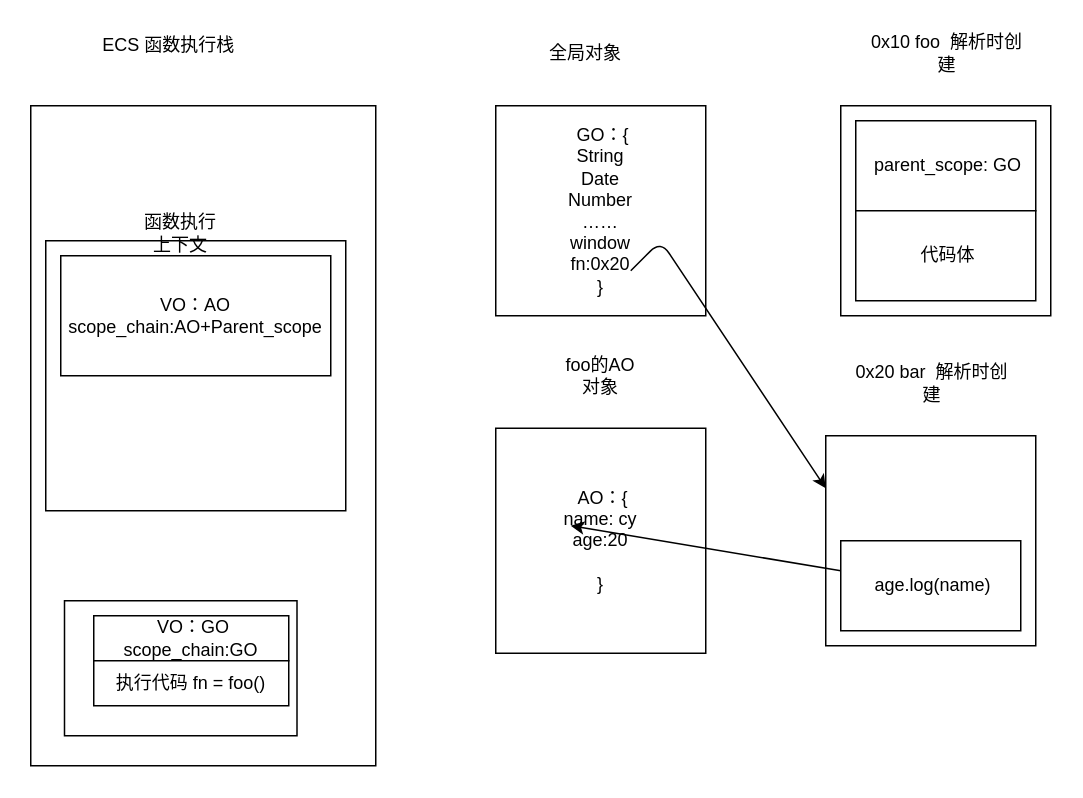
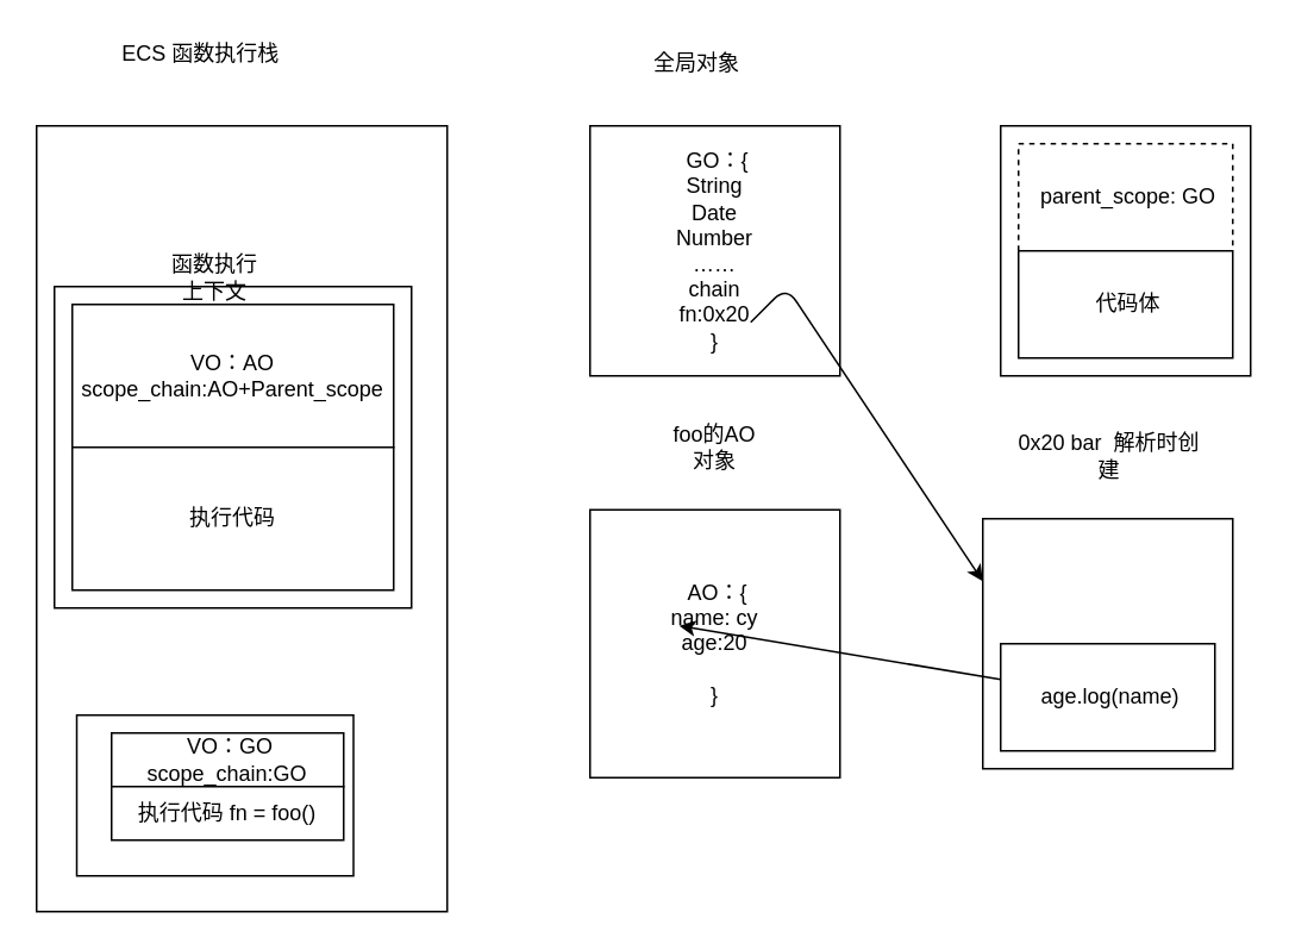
  <mxCell id="0" />
  <mxCell id="1" parent="0" />
  <mxCell id="2" value="" style="rounded=0;whiteSpace=wrap;html=1;" parent="1" vertex="1"><mxGeometry x="20" y="70" width="230" height="440" as="geometry" /></mxCell>
  <mxCell id="3" value="&amp;nbsp;ECS 函数执行栈" style="text;html=1;align=center;verticalAlign=middle;resizable=0;points=[];autosize=1;strokeColor=none;fillColor=none;" parent="1" vertex="1"><mxGeometry x="55" y="20" width="110" height="20" as="geometry" /></mxCell>
  <mxCell id="4" value="" style="rounded=0;whiteSpace=wrap;html=1;" parent="1" vertex="1"><mxGeometry x="42.5" y="400" width="155" height="90" as="geometry" /></mxCell>
  <mxCell id="5" value="&amp;nbsp;VO：GO&lt;br&gt;scope_chain:GO" style="rounded=0;whiteSpace=wrap;html=1;" parent="1" vertex="1"><mxGeometry x="62" y="410" width="130" height="30" as="geometry" /></mxCell>
  <mxCell id="6" value="执行代码 fn = foo()" style="rounded=0;whiteSpace=wrap;html=1;" parent="1" vertex="1"><mxGeometry x="62" y="440" width="130" height="30" as="geometry" /></mxCell>
- <mxCell id="7" value="&amp;nbsp;GO：{&lt;br&gt;String&lt;br&gt;Date&lt;br&gt;Number&lt;br&gt;……&lt;br&gt;window&lt;br&gt;fn:0x20&lt;br&gt;}" style="rounded=0;whiteSpace=wrap;html=1;" parent="1" vertex="1"><mxGeometry x="330" y="70" width="140" height="140" as="geometry" /></mxCell>
+ <mxCell id="7" value="&amp;nbsp;GO：{&lt;br&gt;String&lt;br&gt;Date&lt;br&gt;Number&lt;br&gt;……&lt;br&gt;chain&lt;br&gt;fn:0x20&lt;br&gt;}" style="rounded=0;whiteSpace=wrap;html=1;" parent="1" vertex="1"><mxGeometry x="330" y="70" width="140" height="140" as="geometry" /></mxCell>
  <mxCell id="8" value="全局对象" style="text;html=1;strokeColor=none;fillColor=none;align=center;verticalAlign=middle;whiteSpace=wrap;rounded=0;" parent="1" vertex="1"><mxGeometry x="360" y="20" width="60" height="30" as="geometry" /></mxCell>
  <mxCell id="9" value="" style="rounded=0;whiteSpace=wrap;html=1;" parent="1" vertex="1"><mxGeometry x="560" y="70" width="140" height="140" as="geometry" /></mxCell>
- <mxCell id="10" value="0x10 foo&amp;nbsp; 解析时创建" style="text;html=1;strokeColor=none;fillColor=none;align=center;verticalAlign=middle;whiteSpace=wrap;rounded=0;" parent="1" vertex="1"><mxGeometry x="576" y="20" width="110" height="30" as="geometry" /></mxCell>
- <mxCell id="11" value="&amp;nbsp;parent_scope: GO" style="rounded=0;whiteSpace=wrap;html=1;" parent="1" vertex="1"><mxGeometry x="570" y="80" width="120" height="60" as="geometry" /></mxCell>
+ <mxCell id="11" value="&amp;nbsp;parent_scope: GO" style="rounded=0;whiteSpace=wrap;html=1;dashed=1;" parent="1" vertex="1"><mxGeometry x="570" y="80" width="120" height="60" as="geometry" /></mxCell>
  <mxCell id="12" value="&amp;nbsp;代码体" style="rounded=0;whiteSpace=wrap;html=1;" parent="1" vertex="1"><mxGeometry x="570" y="140" width="120" height="60" as="geometry" /></mxCell>
  <mxCell id="13" value="" style="rounded=0;whiteSpace=wrap;html=1;" parent="1" vertex="1"><mxGeometry x="30" y="160" width="200" height="180" as="geometry" /></mxCell>
  <mxCell id="14" value="VO：AO&lt;br&gt;scope_chain:AO+Parent_scope" style="rounded=0;whiteSpace=wrap;html=1;" parent="1" vertex="1"><mxGeometry x="40" y="170" width="180" height="80" as="geometry" /></mxCell>
  <mxCell id="15" value="函数执行上下文" style="text;html=1;strokeColor=none;fillColor=none;align=center;verticalAlign=middle;whiteSpace=wrap;rounded=0;" parent="1" vertex="1"><mxGeometry x="90" y="140" width="60" height="30" as="geometry" /></mxCell>
+ <mxCell id="16" value="&amp;nbsp;执行代码&amp;nbsp;" style="rounded=0;whiteSpace=wrap;html=1;" parent="1" vertex="1"><mxGeometry x="40" y="250" width="180" height="80" as="geometry" /></mxCell>
  <mxCell id="17" value="&amp;nbsp;AO：{&lt;br&gt;name: cy&lt;br&gt;age:20&lt;br&gt;&lt;br&gt;}" style="rounded=0;whiteSpace=wrap;html=1;" parent="1" vertex="1"><mxGeometry x="330" y="285" width="140" height="150" as="geometry" /></mxCell>
  <mxCell id="18" value="" style="rounded=0;whiteSpace=wrap;html=1;" parent="1" vertex="1"><mxGeometry x="550" y="290" width="140" height="140" as="geometry" /></mxCell>
  <mxCell id="19" value="0x20 bar&amp;nbsp; 解析时创建" style="text;html=1;strokeColor=none;fillColor=none;align=center;verticalAlign=middle;whiteSpace=wrap;rounded=0;" parent="1" vertex="1"><mxGeometry x="566" y="240" width="110" height="30" as="geometry" /></mxCell>
  <mxCell id="20" value="&amp;nbsp;age.log(name)" style="rounded=0;whiteSpace=wrap;html=1;" parent="1" vertex="1"><mxGeometry x="560" y="360" width="120" height="60" as="geometry" /></mxCell>
  <mxCell id="21" value="foo的AO对象" style="text;html=1;strokeColor=none;fillColor=none;align=center;verticalAlign=middle;whiteSpace=wrap;rounded=0;" parent="1" vertex="1"><mxGeometry x="370" y="235" width="60" height="30" as="geometry" /></mxCell>
  <mxCell id="22" value="" style="endArrow=classic;html=1;entryX=0;entryY=0.25;entryDx=0;entryDy=0;" parent="1" target="18" edge="1"><mxGeometry width="50" height="50" relative="1" as="geometry"><mxPoint x="420" y="180" as="sourcePoint" /><mxPoint x="470" y="130" as="targetPoint" /><Array as="points"><mxPoint x="440" y="160" /></Array></mxGeometry></mxCell>
  <mxCell id="23" value="" style="endArrow=classic;html=1;" parent="1" source="20" edge="1"><mxGeometry width="50" height="50" relative="1" as="geometry"><mxPoint x="330" y="400" as="sourcePoint" /><mxPoint x="380" y="350" as="targetPoint" /></mxGeometry></mxCell>
